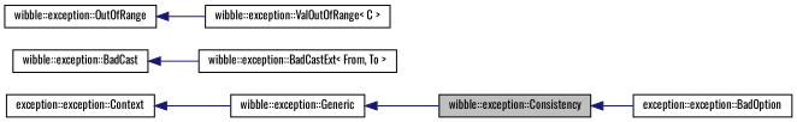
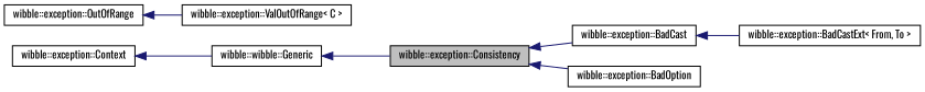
  digraph {
    fontname=Oswald
    rankdir=LR
    node [color=black fillcolor=white fontname=Oswald fontsize=10 shape=record style=filled]
    edge [color=midnightblue dir=back fontname=Oswald fontsize=10 labelfontname=Helvetica labelfontsize=10 style=solid]
    n1 [fillcolor=grey75 fontcolor=black height=0.2 label="wibble::exception::Consistency" width=0.4]
    n2 [height=0.2 label="wibble::exception::BadCast" width=0.4]
-   n3 [height=0.2 label="exception::exception::BadOption" width=0.4]
+   n3 [height=0.2 label="wibble::exception::BadOption" width=0.4]
    n4 [height=0.2 label="wibble::exception::BadCastExt\< From, To \>" width=0.4]
    n5 [height=0.2 label="wibble::exception::OutOfRange" width=0.4]
    n6 [height=0.2 label="wibble::exception::ValOutOfRange\< C \>" width=0.4]
-   n7 [height=0.2 label="wibble::exception::Generic" width=0.4]
-   n8 [height=0.2 label="exception::exception::Context" width=0.4]
+   n7 [height=0.2 label="wibble::wibble::Generic" width=0.4]
+   n8 [height=0.2 label="wibble::exception::Context" width=0.4]
+   n1 -> n2
    n1 -> n3
    n2 -> n4
    n5 -> n6
    n7 -> n1
    n8 -> n7
  }
